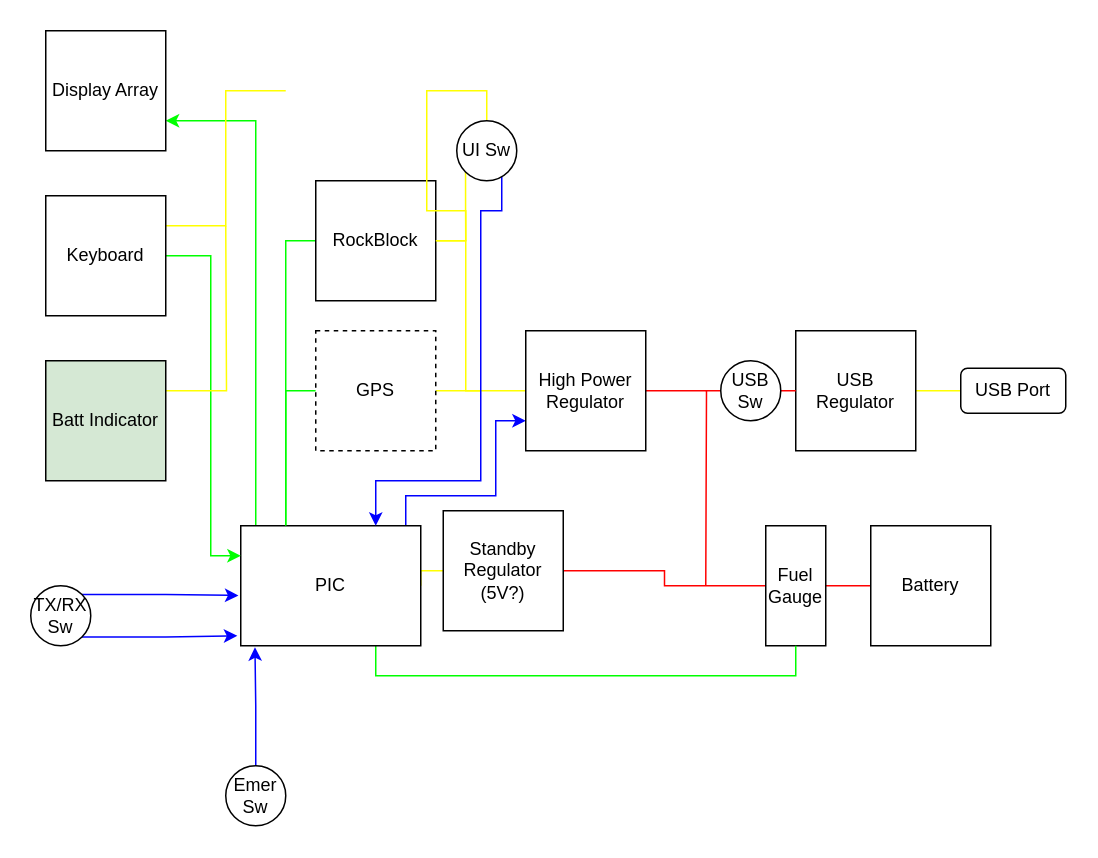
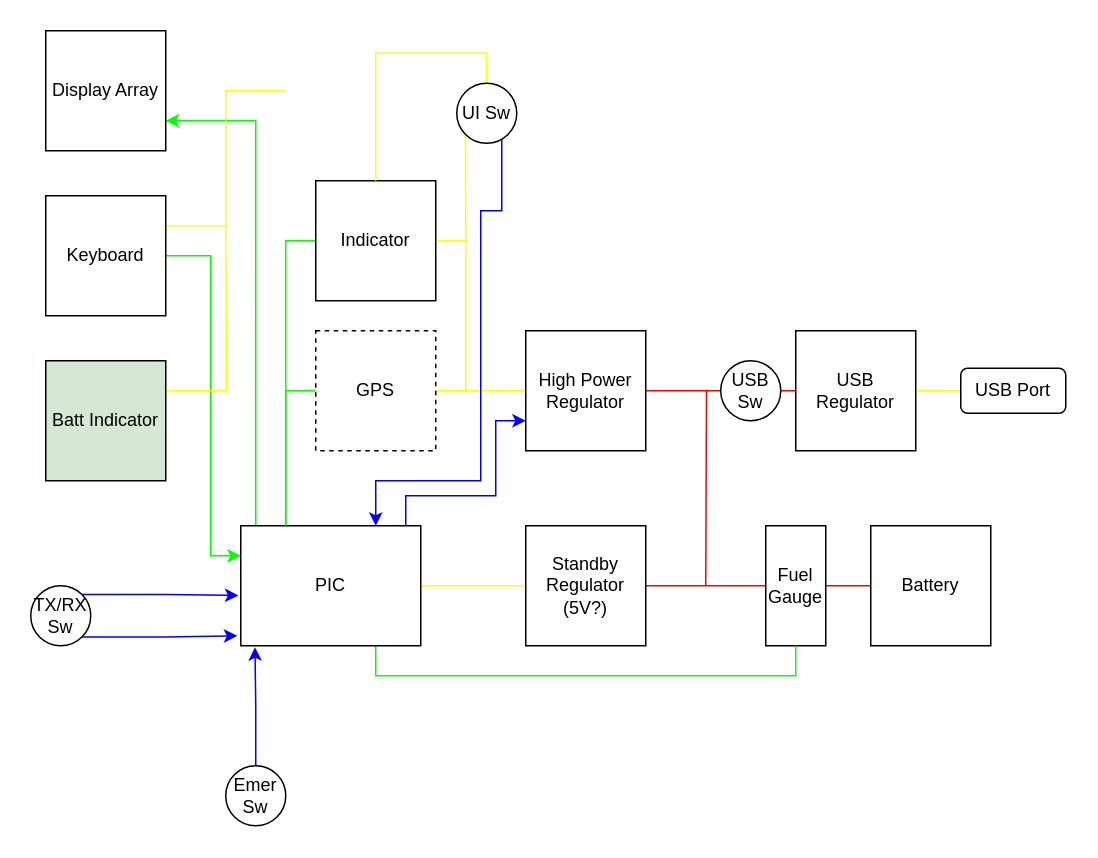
  <mxCell id="0" />
  <mxCell id="1" parent="0" />
  <mxCell id="2" style="edgeStyle=orthogonalEdgeStyle;rounded=0;orthogonalLoop=1;jettySize=auto;html=1;exitX=0;exitY=0.5;exitDx=0;exitDy=0;entryX=1;entryY=0.5;entryDx=0;entryDy=0;strokeColor=#FF0000;endArrow=none;endFill=0;" edge="1" parent="1" source="3" target="5"><mxGeometry relative="1" as="geometry" /></mxCell>
  <mxCell id="3" value="Battery" style="whiteSpace=wrap;html=1;aspect=fixed;" vertex="1" parent="1"><mxGeometry x="580" y="350" width="80" height="80" as="geometry" /></mxCell>
  <mxCell id="4" style="edgeStyle=orthogonalEdgeStyle;rounded=0;orthogonalLoop=1;jettySize=auto;html=1;exitX=0;exitY=0.5;exitDx=0;exitDy=0;entryX=1;entryY=0.5;entryDx=0;entryDy=0;endArrow=none;endFill=0;strokeColor=#FF0000;" edge="1" parent="1" source="5" target="7"><mxGeometry relative="1" as="geometry" /></mxCell>
  <mxCell id="5" value="Fuel&lt;br&gt;Gauge" style="rounded=0;whiteSpace=wrap;html=1;" vertex="1" parent="1"><mxGeometry x="510" y="350" width="40" height="80" as="geometry" /></mxCell>
  <mxCell id="6" style="edgeStyle=orthogonalEdgeStyle;rounded=0;orthogonalLoop=1;jettySize=auto;html=1;exitX=0;exitY=0.5;exitDx=0;exitDy=0;entryX=1;entryY=0.5;entryDx=0;entryDy=0;endArrow=none;endFill=0;strokeColor=#FFFF00;" edge="1" parent="1" source="7" target="12"><mxGeometry relative="1" as="geometry" /></mxCell>
- <mxCell id="7" value="Standby Regulator (5V?)" style="whiteSpace=wrap;html=1;aspect=fixed;" vertex="1" parent="1"><mxGeometry x="295" y="340" width="80" height="80" as="geometry" /></mxCell>
+ <mxCell id="7" value="Standby Regulator (5V?)" style="whiteSpace=wrap;html=1;aspect=fixed;" vertex="1" parent="1"><mxGeometry x="350" y="350" width="80" height="80" as="geometry" /></mxCell>
  <mxCell id="8" style="edgeStyle=orthogonalEdgeStyle;rounded=0;orthogonalLoop=1;jettySize=auto;html=1;exitX=0.75;exitY=0;exitDx=0;exitDy=0;entryX=0;entryY=0.75;entryDx=0;entryDy=0;endArrow=classic;endFill=1;strokeColor=#0000FF;" edge="1" parent="1" source="12" target="15"><mxGeometry relative="1" as="geometry"><Array as="points"><mxPoint x="270" y="350" /><mxPoint x="270" y="330" /><mxPoint x="330" y="330" /><mxPoint x="330" y="280" /></Array></mxGeometry></mxCell>
  <mxCell id="9" style="edgeStyle=orthogonalEdgeStyle;rounded=0;orthogonalLoop=1;jettySize=auto;html=1;exitX=0.25;exitY=0;exitDx=0;exitDy=0;entryX=0;entryY=0.5;entryDx=0;entryDy=0;endArrow=none;endFill=0;strokeColor=#00FF00;" edge="1" parent="1" source="12" target="19"><mxGeometry relative="1" as="geometry"><Array as="points"><mxPoint x="190" y="260" /></Array></mxGeometry></mxCell>
  <mxCell id="10" style="edgeStyle=orthogonalEdgeStyle;rounded=0;orthogonalLoop=1;jettySize=auto;html=1;exitX=0.75;exitY=1;exitDx=0;exitDy=0;entryX=0.5;entryY=1;entryDx=0;entryDy=0;endArrow=none;endFill=0;strokeColor=#00FF00;" edge="1" parent="1" source="12" target="5"><mxGeometry relative="1" as="geometry" /></mxCell>
  <mxCell id="11" style="edgeStyle=orthogonalEdgeStyle;rounded=0;orthogonalLoop=1;jettySize=auto;html=1;exitX=0.25;exitY=0;exitDx=0;exitDy=0;entryX=1;entryY=0.75;entryDx=0;entryDy=0;endArrow=classic;endFill=1;strokeColor=#00FF00;" edge="1" parent="1" source="12" target="26"><mxGeometry relative="1" as="geometry"><Array as="points"><mxPoint x="170" y="350" /><mxPoint x="170" y="80" /></Array></mxGeometry></mxCell>
  <mxCell id="12" value="PIC" style="whiteSpace=wrap;html=1;" vertex="1" parent="1"><mxGeometry x="160" y="350" width="120" height="80" as="geometry" /></mxCell>
  <mxCell id="13" style="edgeStyle=orthogonalEdgeStyle;rounded=0;orthogonalLoop=1;jettySize=auto;html=1;exitX=1;exitY=0.5;exitDx=0;exitDy=0;endArrow=none;endFill=0;strokeColor=#FF0000;" edge="1" parent="1" source="15"><mxGeometry relative="1" as="geometry"><mxPoint x="470" y="390" as="targetPoint" /></mxGeometry></mxCell>
  <mxCell id="14" style="edgeStyle=orthogonalEdgeStyle;rounded=0;orthogonalLoop=1;jettySize=auto;html=1;exitX=0;exitY=0.5;exitDx=0;exitDy=0;entryX=1;entryY=0.5;entryDx=0;entryDy=0;endArrow=none;endFill=0;strokeColor=#FFFF00;" edge="1" parent="1" source="15" target="19"><mxGeometry relative="1" as="geometry" /></mxCell>
  <mxCell id="15" value="High Power Regulator" style="whiteSpace=wrap;html=1;aspect=fixed;" vertex="1" parent="1"><mxGeometry x="350" y="220" width="80" height="80" as="geometry" /></mxCell>
  <mxCell id="16" style="edgeStyle=orthogonalEdgeStyle;rounded=0;orthogonalLoop=1;jettySize=auto;html=1;exitX=1;exitY=0.5;exitDx=0;exitDy=0;endArrow=none;endFill=0;strokeColor=#FFFF00;" edge="1" parent="1" source="18"><mxGeometry relative="1" as="geometry"><mxPoint x="320" y="260" as="targetPoint" /><Array as="points"><mxPoint x="310" y="160" /><mxPoint x="310" y="260" /></Array></mxGeometry></mxCell>
  <mxCell id="17" style="edgeStyle=orthogonalEdgeStyle;rounded=0;orthogonalLoop=1;jettySize=auto;html=1;exitX=0;exitY=0.5;exitDx=0;exitDy=0;entryX=0.25;entryY=0;entryDx=0;entryDy=0;endArrow=none;endFill=0;strokeColor=#00FF00;" edge="1" parent="1" source="18" target="12"><mxGeometry relative="1" as="geometry" /></mxCell>
- <mxCell id="18" value="RockBlock" style="whiteSpace=wrap;html=1;aspect=fixed;" vertex="1" parent="1"><mxGeometry x="210" y="120" width="80" height="80" as="geometry" /></mxCell>
+ <mxCell id="18" value="Indicator" style="whiteSpace=wrap;html=1;aspect=fixed;" vertex="1" parent="1"><mxGeometry x="210" y="120" width="80" height="80" as="geometry" /></mxCell>
  <mxCell id="19" value="GPS" style="whiteSpace=wrap;html=1;aspect=fixed;dashed=1;" vertex="1" parent="1"><mxGeometry x="210" y="220" width="80" height="80" as="geometry" /></mxCell>
  <mxCell id="20" style="edgeStyle=orthogonalEdgeStyle;rounded=0;orthogonalLoop=1;jettySize=auto;html=1;endArrow=none;endFill=0;strokeColor=#FFFF00;exitX=0.5;exitY=0;exitDx=0;exitDy=0;" edge="1" parent="1" source="23" target="18"><mxGeometry relative="1" as="geometry"><mxPoint x="310" y="60" as="sourcePoint" /></mxGeometry></mxCell>
  <mxCell id="21" style="edgeStyle=orthogonalEdgeStyle;rounded=0;orthogonalLoop=1;jettySize=auto;html=1;exitX=1;exitY=1;exitDx=0;exitDy=0;entryX=0.75;entryY=0;entryDx=0;entryDy=0;endArrow=classic;endFill=1;strokeColor=#0000FF;" edge="1" parent="1" source="23" target="12"><mxGeometry relative="1" as="geometry"><Array as="points"><mxPoint x="334" y="140" /><mxPoint x="320" y="140" /><mxPoint x="320" y="320" /><mxPoint x="250" y="320" /></Array></mxGeometry></mxCell>
  <mxCell id="22" style="edgeStyle=orthogonalEdgeStyle;rounded=0;orthogonalLoop=1;jettySize=auto;html=1;exitX=0;exitY=1;exitDx=0;exitDy=0;endArrow=none;endFill=0;strokeColor=#FFFF00;" edge="1" parent="1" source="23"><mxGeometry relative="1" as="geometry"><mxPoint x="310" y="160" as="targetPoint" /></mxGeometry></mxCell>
- <mxCell id="23" value="UI Sw" style="ellipse;whiteSpace=wrap;html=1;aspect=fixed;" vertex="1" parent="1"><mxGeometry x="304" y="80" width="40" height="40" as="geometry" /></mxCell>
+ <mxCell id="23" value="UI Sw" style="ellipse;whiteSpace=wrap;html=1;aspect=fixed;" vertex="1" parent="1"><mxGeometry x="304" y="55" width="40" height="40" as="geometry" /></mxCell>
  <mxCell id="24" style="edgeStyle=orthogonalEdgeStyle;rounded=0;orthogonalLoop=1;jettySize=auto;html=1;exitX=0.5;exitY=0;exitDx=0;exitDy=0;entryX=0.079;entryY=1.012;entryDx=0;entryDy=0;entryPerimeter=0;endArrow=classic;endFill=1;strokeColor=#0000FF;" edge="1" parent="1" source="25" target="12"><mxGeometry relative="1" as="geometry" /></mxCell>
  <mxCell id="25" value="Emer Sw" style="ellipse;whiteSpace=wrap;html=1;aspect=fixed;" vertex="1" parent="1"><mxGeometry x="150" y="510" width="40" height="40" as="geometry" /></mxCell>
  <mxCell id="26" value="Display Array" style="whiteSpace=wrap;html=1;aspect=fixed;" vertex="1" parent="1"><mxGeometry x="30" y="20" width="80" height="80" as="geometry" /></mxCell>
  <mxCell id="27" style="edgeStyle=orthogonalEdgeStyle;rounded=0;orthogonalLoop=1;jettySize=auto;html=1;exitX=1;exitY=0.5;exitDx=0;exitDy=0;entryX=0;entryY=0.25;entryDx=0;entryDy=0;endArrow=classic;endFill=1;strokeColor=#00FF00;" edge="1" parent="1" source="29" target="12"><mxGeometry relative="1" as="geometry"><Array as="points"><mxPoint x="140" y="170" /><mxPoint x="140" y="370" /></Array></mxGeometry></mxCell>
  <mxCell id="28" style="edgeStyle=orthogonalEdgeStyle;rounded=0;orthogonalLoop=1;jettySize=auto;html=1;exitX=1;exitY=0.25;exitDx=0;exitDy=0;endArrow=none;endFill=0;strokeColor=#FFFF00;" edge="1" parent="1" source="29"><mxGeometry relative="1" as="geometry"><mxPoint x="190" y="60" as="targetPoint" /><Array as="points"><mxPoint x="150" y="150" /><mxPoint x="150" y="60" /></Array></mxGeometry></mxCell>
  <mxCell id="29" value="Keyboard" style="whiteSpace=wrap;html=1;aspect=fixed;" vertex="1" parent="1"><mxGeometry x="30" y="130" width="80" height="80" as="geometry" /></mxCell>
  <mxCell id="30" style="edgeStyle=orthogonalEdgeStyle;rounded=0;orthogonalLoop=1;jettySize=auto;html=1;exitX=1;exitY=0.5;exitDx=0;exitDy=0;entryX=0;entryY=0.5;entryDx=0;entryDy=0;endArrow=none;endFill=0;strokeColor=#FFFF00;" edge="1" parent="1" source="31" target="32"><mxGeometry relative="1" as="geometry" /></mxCell>
  <mxCell id="31" value="USB Regulator" style="whiteSpace=wrap;html=1;aspect=fixed;" vertex="1" parent="1"><mxGeometry x="530" y="220" width="80" height="80" as="geometry" /></mxCell>
  <mxCell id="32" value="USB Port" style="rounded=1;whiteSpace=wrap;html=1;" vertex="1" parent="1"><mxGeometry x="640" y="245" width="70" height="30" as="geometry" /></mxCell>
  <mxCell id="33" style="edgeStyle=orthogonalEdgeStyle;rounded=0;orthogonalLoop=1;jettySize=auto;html=1;exitX=1;exitY=0.25;exitDx=0;exitDy=0;endArrow=none;endFill=0;strokeColor=#FFFF00;" edge="1" parent="1" source="34"><mxGeometry relative="1" as="geometry"><mxPoint x="150" y="150" as="targetPoint" /></mxGeometry></mxCell>
  <mxCell id="34" value="Batt Indicator" style="whiteSpace=wrap;html=1;aspect=fixed;fillColor=#d5e8d4;" vertex="1" parent="1"><mxGeometry x="30" y="240" width="80" height="80" as="geometry" /></mxCell>
  <mxCell id="35" style="edgeStyle=orthogonalEdgeStyle;rounded=0;orthogonalLoop=1;jettySize=auto;html=1;exitX=0;exitY=0.5;exitDx=0;exitDy=0;endArrow=none;endFill=0;strokeColor=#FF0000;" edge="1" parent="1" source="37"><mxGeometry relative="1" as="geometry"><mxPoint x="470" y="259.897" as="targetPoint" /></mxGeometry></mxCell>
  <mxCell id="36" style="edgeStyle=orthogonalEdgeStyle;rounded=0;orthogonalLoop=1;jettySize=auto;html=1;exitX=1;exitY=0.5;exitDx=0;exitDy=0;entryX=0;entryY=0.5;entryDx=0;entryDy=0;endArrow=none;endFill=0;strokeColor=#FF0000;" edge="1" parent="1" source="37" target="31"><mxGeometry relative="1" as="geometry" /></mxCell>
  <mxCell id="37" value="USB Sw" style="ellipse;whiteSpace=wrap;html=1;aspect=fixed;" vertex="1" parent="1"><mxGeometry x="480" y="240" width="40" height="40" as="geometry" /></mxCell>
  <mxCell id="38" style="edgeStyle=orthogonalEdgeStyle;rounded=0;orthogonalLoop=1;jettySize=auto;html=1;exitX=1;exitY=0;exitDx=0;exitDy=0;entryX=-0.013;entryY=0.581;entryDx=0;entryDy=0;entryPerimeter=0;endArrow=classic;endFill=1;strokeColor=#0000FF;" edge="1" parent="1" source="40" target="12"><mxGeometry relative="1" as="geometry" /></mxCell>
  <mxCell id="39" style="edgeStyle=orthogonalEdgeStyle;rounded=0;orthogonalLoop=1;jettySize=auto;html=1;exitX=1;exitY=1;exitDx=0;exitDy=0;entryX=-0.019;entryY=0.917;entryDx=0;entryDy=0;entryPerimeter=0;endArrow=classic;endFill=1;strokeColor=#0000FF;" edge="1" parent="1" source="40" target="12"><mxGeometry relative="1" as="geometry" /></mxCell>
  <mxCell id="40" value="TX/RX Sw" style="ellipse;whiteSpace=wrap;html=1;aspect=fixed;" vertex="1" parent="1"><mxGeometry x="20" y="390" width="40" height="40" as="geometry" /></mxCell>
